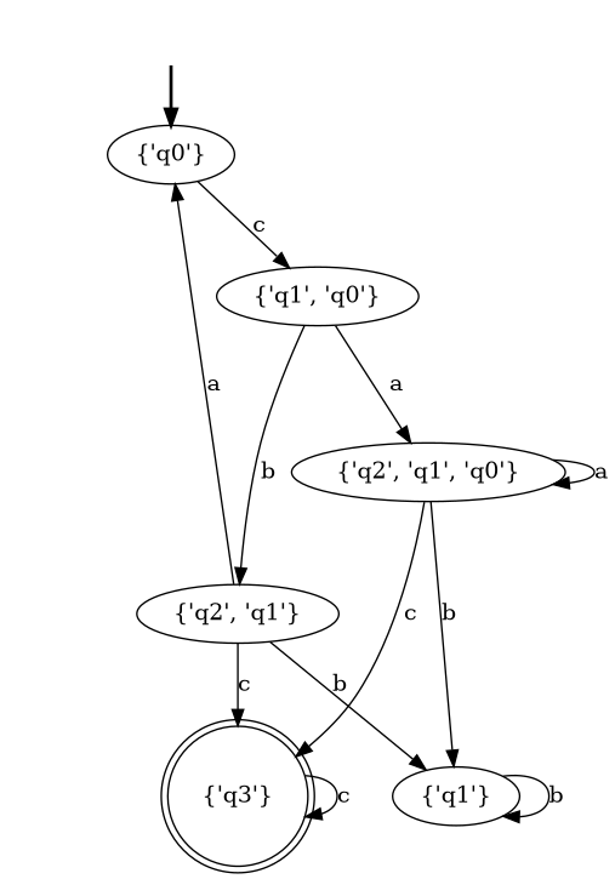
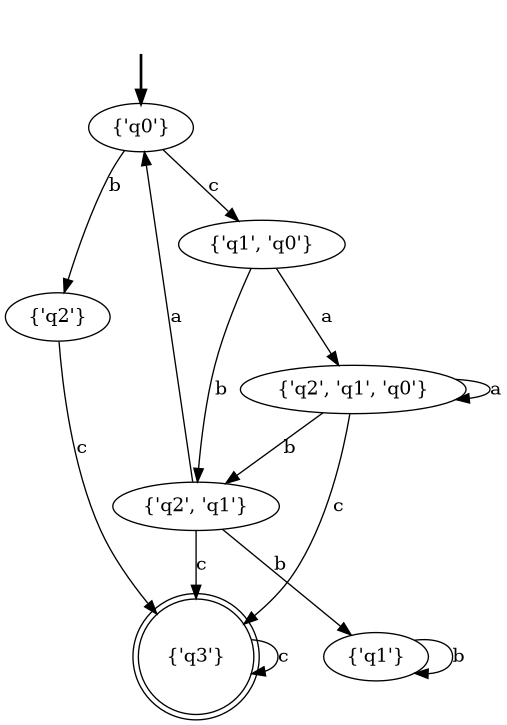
  digraph {
    fake [style=invisible]
    "{'q0'}" [root=true]
+   "{'q2'}"
    "{'q1', 'q0'}"
    "{'q2', 'q1'}"
    "{'q3'}" [shape=doublecircle]
    "{'q1'}"
    "{'q2', 'q1', 'q0'}"
    fake -> "{'q0'}" [style=bold]
+   "{'q0'}" -> "{'q2'}" [label=b]
    "{'q0'}" -> "{'q1', 'q0'}" [label=c]
+   "{'q2'}" -> "{'q3'}" [label=c]
    "{'q1', 'q0'}" -> "{'q2', 'q1'}" [label=b]
    "{'q1', 'q0'}" -> "{'q2', 'q1', 'q0'}" [label=a]
    "{'q2', 'q1'}" -> "{'q0'}" [label=a]
    "{'q2', 'q1'}" -> "{'q3'}" [label=c]
    "{'q2', 'q1'}" -> "{'q1'}" [label=b]
    "{'q3'}" -> "{'q3'}" [label=c]
    "{'q1'}" -> "{'q1'}" [label=b]
-   "{'q2', 'q1', 'q0'}" -> "{'q1'}" [label=b]
+   "{'q2', 'q1', 'q0'}" -> "{'q2', 'q1'}" [label=b]
    "{'q2', 'q1', 'q0'}" -> "{'q3'}" [label=c]
    "{'q2', 'q1', 'q0'}" -> "{'q2', 'q1', 'q0'}" [label=a]
  }
